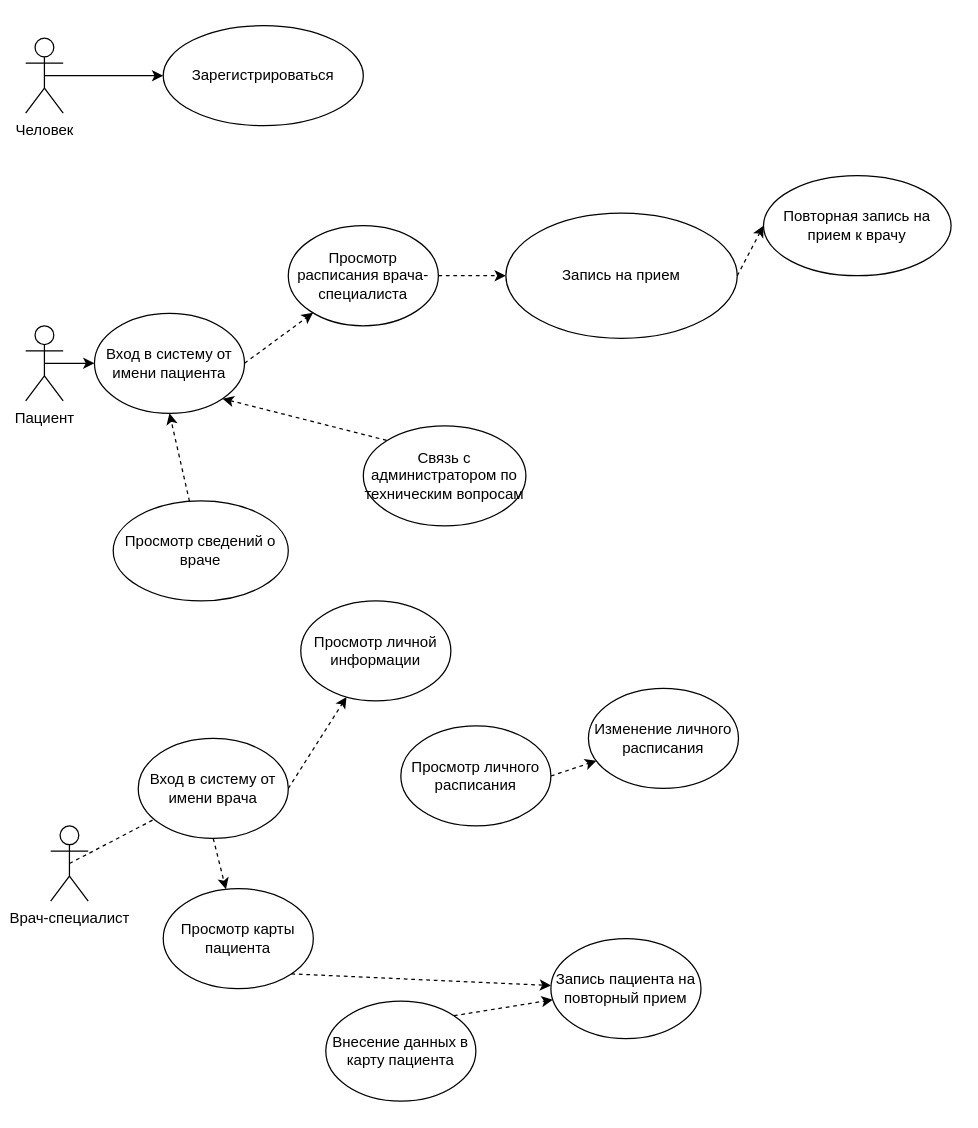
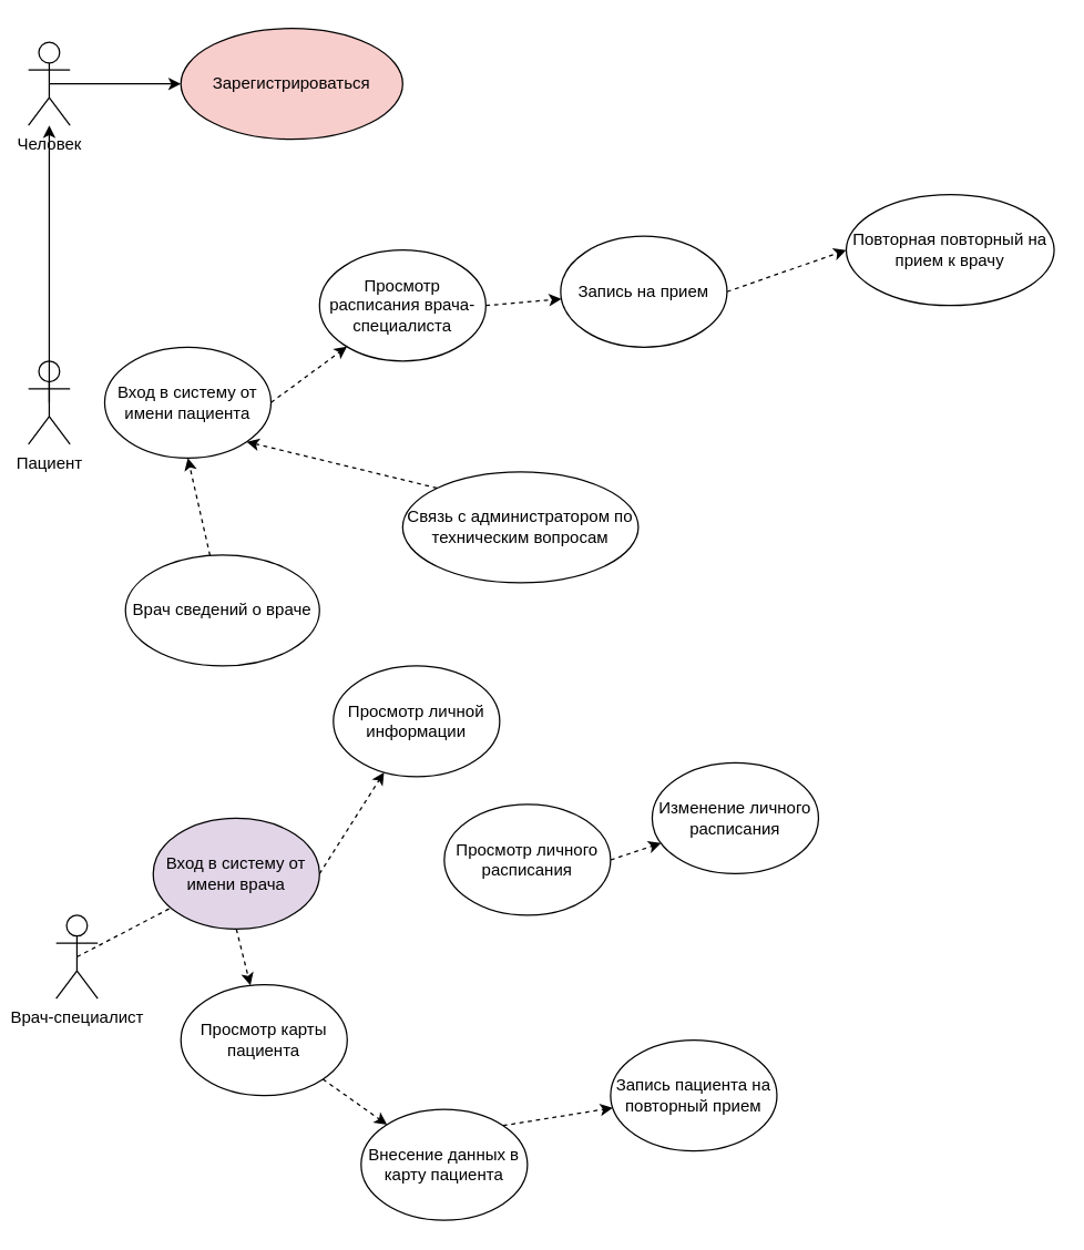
  <mxCell id="0" />
  <mxCell id="1" parent="0" />
  <mxCell id="2" value="Человек" style="shape=umlActor;verticalLabelPosition=bottom;verticalAlign=top;html=1;outlineConnect=0;" parent="1" vertex="1"><mxGeometry x="20" y="30" width="30" height="60" as="geometry" /></mxCell>
  <mxCell id="3" value="" style="endArrow=classic;html=1;exitX=0.5;exitY=0.5;exitDx=0;exitDy=0;exitPerimeter=0;" parent="1" source="2" target="4" edge="1"><mxGeometry width="50" height="50" relative="1" as="geometry"><mxPoint x="380" y="100" as="sourcePoint" /><mxPoint x="170" y="60" as="targetPoint" /></mxGeometry></mxCell>
- <mxCell id="4" value="Зарегистрироваться" style="ellipse;whiteSpace=wrap;html=1;" parent="1" vertex="1"><mxGeometry x="130" y="20" width="160" height="80" as="geometry" /></mxCell>
+ <mxCell id="4" value="Зарегистрироваться" style="ellipse;whiteSpace=wrap;html=1;fillColor=#f8cecc;" parent="1" vertex="1"><mxGeometry x="130" y="20" width="160" height="80" as="geometry" /></mxCell>
  <mxCell id="5" value="Пациент" style="shape=umlActor;verticalLabelPosition=bottom;verticalAlign=top;html=1;outlineConnect=0;" parent="1" vertex="1"><mxGeometry x="20" y="260" width="30" height="60" as="geometry" /></mxCell>
- <mxCell id="6" value="" style="endArrow=classic;html=1;exitX=0.5;exitY=0.5;exitDx=0;exitDy=0;exitPerimeter=0;entryX=0;entryY=0.5;entryDx=0;entryDy=0;" parent="1" source="5" target="7" edge="1"><mxGeometry width="50" height="50" relative="1" as="geometry"><mxPoint x="80" y="310" as="sourcePoint" /><mxPoint x="240" y="288" as="targetPoint" /></mxGeometry></mxCell>
+ <mxCell id="6" value="" style="endArrow=classic;html=1;exitX=0.5;exitY=0.5;exitDx=0;exitDy=0;exitPerimeter=0;" parent="1" source="5" target="2" edge="1"><mxGeometry width="50" height="50" relative="1" as="geometry"><mxPoint x="80" y="310" as="sourcePoint" /><mxPoint x="240" y="288" as="targetPoint" /></mxGeometry></mxCell>
  <mxCell id="7" value="Вход в систему от имени пациента" style="ellipse;whiteSpace=wrap;html=1;" parent="1" vertex="1"><mxGeometry x="75" y="250" width="120" height="80" as="geometry" /></mxCell>
  <mxCell id="8" value="" style="endArrow=classic;dashed=1;html=1;exitX=1;exitY=0.5;exitDx=0;exitDy=0;endFill=1;" parent="1" source="7" target="9" edge="1"><mxGeometry width="50" height="50" relative="1" as="geometry"><mxPoint x="380" y="360" as="sourcePoint" /><mxPoint x="290" y="240" as="targetPoint" /></mxGeometry></mxCell>
  <mxCell id="9" value="Просмотр расписания врача-специалиста" style="ellipse;whiteSpace=wrap;html=1;" parent="1" vertex="1"><mxGeometry x="230" y="180" width="120" height="80" as="geometry" /></mxCell>
  <mxCell id="10" value="" style="endArrow=classic;dashed=1;html=1;exitX=1;exitY=0.5;exitDx=0;exitDy=0;endFill=1;" parent="1" source="9" target="11" edge="1"><mxGeometry width="50" height="50" relative="1" as="geometry"><mxPoint x="380" y="260" as="sourcePoint" /><mxPoint x="430" y="220" as="targetPoint" /></mxGeometry></mxCell>
- <mxCell id="11" value="Запись на прием" style="ellipse;whiteSpace=wrap;html=1;" parent="1" vertex="1"><mxGeometry x="404" y="170" width="185" height="100" as="geometry" /></mxCell>
- <mxCell id="12" value="Просмотр сведений о враче&lt;br&gt;" style="ellipse;whiteSpace=wrap;html=1;" parent="1" vertex="1"><mxGeometry x="90" y="400" width="140" height="80" as="geometry" /></mxCell>
+ <mxCell id="11" value="Запись на прием" style="ellipse;whiteSpace=wrap;html=1;" parent="1" vertex="1"><mxGeometry x="404" y="170" width="120" height="80" as="geometry" /></mxCell>
+ <mxCell id="12" value="Врач сведений о враче&lt;br&gt;" style="ellipse;whiteSpace=wrap;html=1;" parent="1" vertex="1"><mxGeometry x="90" y="400" width="140" height="80" as="geometry" /></mxCell>
  <mxCell id="13" value="" style="endArrow=classic;dashed=1;html=1;entryX=0.5;entryY=1;entryDx=0;entryDy=0;endFill=1;" parent="1" source="12" target="7" edge="1"><mxGeometry width="50" height="50" relative="1" as="geometry"><mxPoint x="380" y="510" as="sourcePoint" /><mxPoint x="430" y="460" as="targetPoint" /></mxGeometry></mxCell>
  <mxCell id="14" value="" style="endArrow=classic;dashed=1;html=1;exitX=1;exitY=0.5;exitDx=0;exitDy=0;entryX=0;entryY=0.5;entryDx=0;entryDy=0;endFill=1;" parent="1" source="11" target="15" edge="1"><mxGeometry width="50" height="50" relative="1" as="geometry"><mxPoint x="380" y="420" as="sourcePoint" /><mxPoint x="620" y="300" as="targetPoint" /></mxGeometry></mxCell>
- <mxCell id="15" value="Повторная запись на прием к врачу" style="ellipse;whiteSpace=wrap;html=1;" parent="1" vertex="1"><mxGeometry x="610" y="140" width="150" height="80" as="geometry" /></mxCell>
- <mxCell id="16" value="Связь с администратором по техническим вопросам" style="ellipse;whiteSpace=wrap;html=1;" parent="1" vertex="1"><mxGeometry x="290" y="340" width="130" height="80" as="geometry" /></mxCell>
+ <mxCell id="15" value="Повторная повторный на прием к врачу" style="ellipse;whiteSpace=wrap;html=1;" parent="1" vertex="1"><mxGeometry x="610" y="140" width="150" height="80" as="geometry" /></mxCell>
+ <mxCell id="16" value="Связь с администратором по техническим вопросам" style="ellipse;whiteSpace=wrap;html=1;" parent="1" vertex="1"><mxGeometry x="290" y="340" width="170" height="80" as="geometry" /></mxCell>
  <mxCell id="17" value="" style="endArrow=none;dashed=1;html=1;exitX=1;exitY=1;exitDx=0;exitDy=0;entryX=0;entryY=0;entryDx=0;entryDy=0;startArrow=classic;startFill=1;" parent="1" source="7" target="16" edge="1"><mxGeometry width="50" height="50" relative="1" as="geometry"><mxPoint x="380" y="410" as="sourcePoint" /><mxPoint x="430" y="360" as="targetPoint" /></mxGeometry></mxCell>
  <mxCell id="18" value="Врач-специалист" style="shape=umlActor;verticalLabelPosition=bottom;verticalAlign=top;html=1;outlineConnect=0;" parent="1" vertex="1"><mxGeometry x="40" y="660" width="30" height="60" as="geometry" /></mxCell>
  <mxCell id="19" value="" style="endArrow=none;dashed=1;html=1;exitX=0.5;exitY=0.5;exitDx=0;exitDy=0;exitPerimeter=0;" parent="1" source="18" target="20" edge="1"><mxGeometry width="50" height="50" relative="1" as="geometry"><mxPoint x="380" y="570" as="sourcePoint" /><mxPoint x="120" y="660" as="targetPoint" /></mxGeometry></mxCell>
- <mxCell id="20" value="Вход в систему от имени врача" style="ellipse;whiteSpace=wrap;html=1;" parent="1" vertex="1"><mxGeometry x="110" y="590" width="120" height="80" as="geometry" /></mxCell>
+ <mxCell id="20" value="Вход в систему от имени врача" style="ellipse;whiteSpace=wrap;html=1;fillColor=#e1d5e7;" parent="1" vertex="1"><mxGeometry x="110" y="590" width="120" height="80" as="geometry" /></mxCell>
  <mxCell id="21" value="" style="endArrow=classic;dashed=1;html=1;exitX=1;exitY=0.5;exitDx=0;exitDy=0;endFill=1;" parent="1" source="20" target="22" edge="1"><mxGeometry width="50" height="50" relative="1" as="geometry"><mxPoint x="380" y="660" as="sourcePoint" /><mxPoint x="360" y="620" as="targetPoint" /></mxGeometry></mxCell>
  <mxCell id="22" value="Просмотр личной информации" style="ellipse;whiteSpace=wrap;html=1;" parent="1" vertex="1"><mxGeometry x="240" y="480" width="120" height="80" as="geometry" /></mxCell>
  <mxCell id="23" value="" style="endArrow=classic;dashed=1;html=1;exitX=0.5;exitY=1;exitDx=0;exitDy=0;endFill=1;startArrow=none;startFill=0;" parent="1" source="20" target="24" edge="1"><mxGeometry width="50" height="50" relative="1" as="geometry"><mxPoint x="380" y="740" as="sourcePoint" /><mxPoint x="230" y="780" as="targetPoint" /></mxGeometry></mxCell>
  <mxCell id="24" value="Просмотр карты пациента" style="ellipse;whiteSpace=wrap;html=1;" parent="1" vertex="1"><mxGeometry x="130" y="710" width="120" height="80" as="geometry" /></mxCell>
- <mxCell id="25" value="" style="endArrow=classic;dashed=1;html=1;exitX=1;exitY=1;exitDx=0;exitDy=0;endFill=1;" parent="1" source="24" target="31" edge="1"><mxGeometry width="50" height="50" relative="1" as="geometry"><mxPoint x="380" y="830" as="sourcePoint" /><mxPoint x="343.817" y="818.548" as="targetPoint" /></mxGeometry></mxCell>
+ <mxCell id="25" value="" style="endArrow=classic;dashed=1;html=1;exitX=1;exitY=1;exitDx=0;exitDy=0;endFill=1;" parent="1" source="24" target="26" edge="1"><mxGeometry width="50" height="50" relative="1" as="geometry"><mxPoint x="380" y="830" as="sourcePoint" /><mxPoint x="343.817" y="818.548" as="targetPoint" /></mxGeometry></mxCell>
  <mxCell id="26" value="Внесение данных в карту пациента" style="ellipse;whiteSpace=wrap;html=1;" parent="1" vertex="1"><mxGeometry x="260" y="800" width="120" height="80" as="geometry" /></mxCell>
  <mxCell id="27" value="Просмотр личного расписания" style="ellipse;whiteSpace=wrap;html=1;" parent="1" vertex="1"><mxGeometry x="320" y="580" width="120" height="80" as="geometry" /></mxCell>
  <mxCell id="28" value="" style="endArrow=classic;dashed=1;html=1;exitX=1;exitY=0.5;exitDx=0;exitDy=0;endFill=1;" parent="1" source="27" target="29" edge="1"><mxGeometry width="50" height="50" relative="1" as="geometry"><mxPoint x="380" y="720" as="sourcePoint" /><mxPoint x="530" y="590" as="targetPoint" /></mxGeometry></mxCell>
  <mxCell id="29" value="Изменение личного расписания" style="ellipse;whiteSpace=wrap;html=1;" parent="1" vertex="1"><mxGeometry x="470" y="550" width="120" height="80" as="geometry" /></mxCell>
  <mxCell id="30" value="" style="endArrow=classic;dashed=1;html=1;exitX=1;exitY=0;exitDx=0;exitDy=0;endFill=1;" edge="1" parent="1" source="26" target="31"><mxGeometry width="50" height="50" relative="1" as="geometry"><mxPoint x="380" y="730" as="sourcePoint" /><mxPoint x="500" y="790" as="targetPoint" /></mxGeometry></mxCell>
  <mxCell id="31" value="Запись пациента на повторный прием" style="ellipse;whiteSpace=wrap;html=1;" vertex="1" parent="1"><mxGeometry x="440" y="750" width="120" height="80" as="geometry" /></mxCell>
